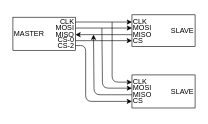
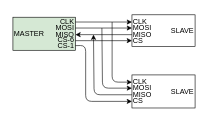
  <mxCell id="0" />
  <mxCell id="1" parent="0" />
  <mxCell id="2" value="" style="group" vertex="1" connectable="0" parent="1"><mxGeometry x="219" y="26" width="105" height="58" as="geometry" /></mxCell>
  <mxCell id="3" value="SLAVE" style="rounded=0;whiteSpace=wrap;html=1;align=right;" vertex="1" parent="2"><mxGeometry y="-2" width="105" height="53" as="geometry" /></mxCell>
  <mxCell id="4" value="CLK" style="text;html=1;align=left;verticalAlign=middle;whiteSpace=wrap;rounded=0;" vertex="1" parent="2"><mxGeometry y="5.193" width="60" height="8.568" as="geometry" /></mxCell>
  <mxCell id="5" value="MOSI" style="text;html=1;align=left;verticalAlign=middle;whiteSpace=wrap;rounded=0;" vertex="1" parent="2"><mxGeometry y="15.761" width="60" height="8.568" as="geometry" /></mxCell>
  <mxCell id="6" value="MISO" style="text;html=1;align=left;verticalAlign=middle;whiteSpace=wrap;rounded=0;" vertex="1" parent="2"><mxGeometry y="26.33" width="60" height="8.568" as="geometry" /></mxCell>
  <mxCell id="7" value="CS" style="text;html=1;align=left;verticalAlign=middle;whiteSpace=wrap;rounded=0;" vertex="1" parent="2"><mxGeometry y="36.239" width="60" height="8.568" as="geometry" /></mxCell>
  <mxCell id="8" value="" style="group" vertex="1" connectable="0" parent="1"><mxGeometry x="20" y="20" width="105" height="71" as="geometry" /></mxCell>
- <mxCell id="9" value="MASTER" style="rounded=0;whiteSpace=wrap;html=1;align=left;" vertex="1" parent="8"><mxGeometry x="1" y="8" width="104" height="55" as="geometry" /></mxCell>
+ <mxCell id="9" value="MASTER" style="rounded=0;whiteSpace=wrap;html=1;align=left;fillColor=#d5e8d4;" vertex="1" parent="8"><mxGeometry x="1" y="8" width="104" height="55" as="geometry" /></mxCell>
  <mxCell id="10" value="CLK" style="text;html=1;align=right;verticalAlign=middle;whiteSpace=wrap;rounded=0;" vertex="1" parent="8"><mxGeometry x="45" y="10.489" width="60" height="10.489" as="geometry" /></mxCell>
  <mxCell id="11" value="MOSI" style="text;html=1;align=right;verticalAlign=middle;whiteSpace=wrap;rounded=0;" vertex="1" parent="8"><mxGeometry x="45" y="20.977" width="60" height="10.489" as="geometry" /></mxCell>
  <mxCell id="12" value="MISO" style="text;html=1;align=right;verticalAlign=middle;whiteSpace=wrap;rounded=0;" vertex="1" parent="8"><mxGeometry x="45" y="31.466" width="60" height="10.489" as="geometry" /></mxCell>
- <mxCell id="13" value="CS-0" style="text;html=1;align=right;verticalAlign=middle;whiteSpace=wrap;rounded=0;" vertex="1" parent="8"><mxGeometry x="45" y="41.148" width="60" height="10.489" as="geometry" /></mxCell>
- <mxCell id="14" value="CS-2" style="text;html=1;align=right;verticalAlign=middle;whiteSpace=wrap;rounded=0;" vertex="1" parent="8"><mxGeometry x="45" y="50.023" width="60" height="10.489" as="geometry" /></mxCell>
+ <mxCell id="13" value="CS-6" style="text;html=1;align=right;verticalAlign=middle;whiteSpace=wrap;rounded=0;" vertex="1" parent="8"><mxGeometry x="45" y="41.148" width="60" height="10.489" as="geometry" /></mxCell>
+ <mxCell id="14" value="CS-1" style="text;html=1;align=right;verticalAlign=middle;whiteSpace=wrap;rounded=0;" vertex="1" parent="8"><mxGeometry x="45" y="50.023" width="60" height="10.489" as="geometry" /></mxCell>
  <mxCell id="15" value="" style="endArrow=classic;html=1;" edge="1" parent="1"><mxGeometry width="50" height="50" relative="1" as="geometry"><mxPoint x="125" y="36" as="sourcePoint" /><mxPoint x="219" y="36" as="targetPoint" /></mxGeometry></mxCell>
  <mxCell id="16" value="" style="endArrow=classic;html=1;" edge="1" parent="1"><mxGeometry width="50" height="50" relative="1" as="geometry"><mxPoint x="125" y="46" as="sourcePoint" /><mxPoint x="219" y="46" as="targetPoint" /></mxGeometry></mxCell>
  <mxCell id="17" value="" style="endArrow=classic;html=1;" edge="1" parent="1"><mxGeometry width="50" height="50" relative="1" as="geometry"><mxPoint x="219" y="57" as="sourcePoint" /><mxPoint x="125" y="57" as="targetPoint" /></mxGeometry></mxCell>
  <mxCell id="18" value="" style="endArrow=classic;html=1;" edge="1" parent="1"><mxGeometry width="50" height="50" relative="1" as="geometry"><mxPoint x="125" y="67" as="sourcePoint" /><mxPoint x="219" y="67" as="targetPoint" /></mxGeometry></mxCell>
  <mxCell id="19" value="" style="group" vertex="1" connectable="0" parent="1"><mxGeometry x="219" y="126" width="105" height="58" as="geometry" /></mxCell>
  <mxCell id="20" value="SLAVE" style="rounded=0;whiteSpace=wrap;html=1;align=right;" vertex="1" parent="19"><mxGeometry y="-2" width="105" height="55" as="geometry" /></mxCell>
  <mxCell id="21" value="CLK" style="text;html=1;align=left;verticalAlign=middle;whiteSpace=wrap;rounded=0;" vertex="1" parent="19"><mxGeometry y="5.193" width="60" height="8.568" as="geometry" /></mxCell>
  <mxCell id="22" value="MOSI" style="text;html=1;align=left;verticalAlign=middle;whiteSpace=wrap;rounded=0;" vertex="1" parent="19"><mxGeometry y="15.761" width="60" height="8.568" as="geometry" /></mxCell>
  <mxCell id="23" value="MISO" style="text;html=1;align=left;verticalAlign=middle;whiteSpace=wrap;rounded=0;" vertex="1" parent="19"><mxGeometry y="26.33" width="60" height="8.568" as="geometry" /></mxCell>
  <mxCell id="24" value="CS" style="text;html=1;align=left;verticalAlign=middle;whiteSpace=wrap;rounded=0;" vertex="1" parent="19"><mxGeometry y="37.239" width="60" height="8.568" as="geometry" /></mxCell>
  <mxCell id="25" value="" style="endArrow=classic;html=1;" edge="1" parent="1"><mxGeometry width="50" height="50" relative="1" as="geometry"><mxPoint x="186" y="36" as="sourcePoint" /><mxPoint x="219" y="136" as="targetPoint" /><Array as="points"><mxPoint x="186" y="136" /></Array></mxGeometry></mxCell>
  <mxCell id="26" value="" style="endArrow=classic;html=1;" edge="1" parent="1"><mxGeometry width="50" height="50" relative="1" as="geometry"><mxPoint x="169" y="46" as="sourcePoint" /><mxPoint x="219" y="146" as="targetPoint" /><Array as="points"><mxPoint x="170" y="146" /></Array></mxGeometry></mxCell>
  <mxCell id="27" value="" style="endArrow=classic;html=1;" edge="1" parent="1"><mxGeometry width="50" height="50" relative="1" as="geometry"><mxPoint x="219" y="157" as="sourcePoint" /><mxPoint x="155" y="57" as="targetPoint" /><Array as="points"><mxPoint x="156" y="157" /></Array></mxGeometry></mxCell>
  <mxCell id="28" value="" style="endArrow=classic;html=1;exitX=1;exitY=0.5;exitDx=0;exitDy=0;" edge="1" parent="1" source="14"><mxGeometry width="50" height="50" relative="1" as="geometry"><mxPoint x="125" y="168" as="sourcePoint" /><mxPoint x="219" y="168" as="targetPoint" /><Array as="points"><mxPoint x="142" y="75" /><mxPoint x="142" y="168" /></Array></mxGeometry></mxCell>
